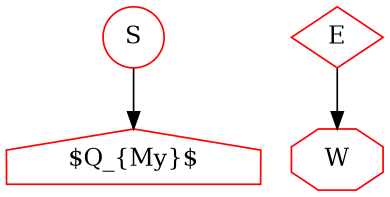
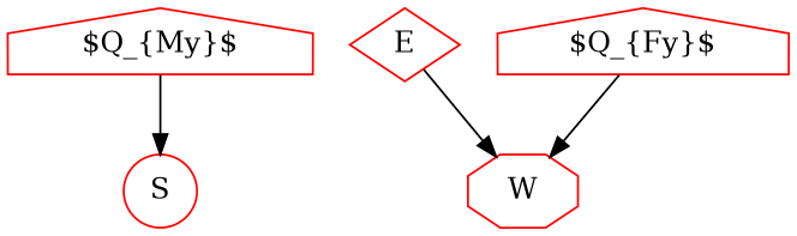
  digraph {
    node [color=red shape=house]
    S [shape=circle]
    n2 [label="$Q_{My}$"]
    E [shape=diamond]
    W [shape=octagon]
-   S -> n2
+   n5 [label="$Q_{Fy}$"]
+   n2 -> S
    E -> W
+   n5 -> W
  }
